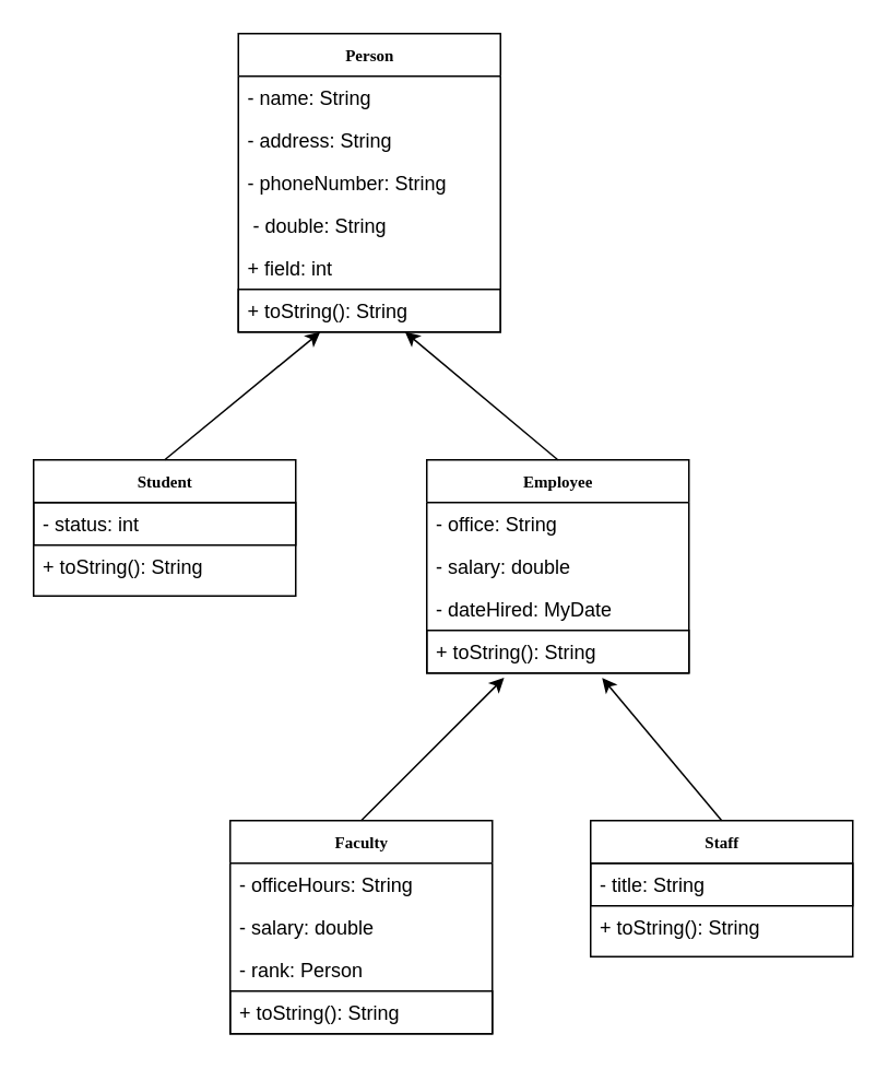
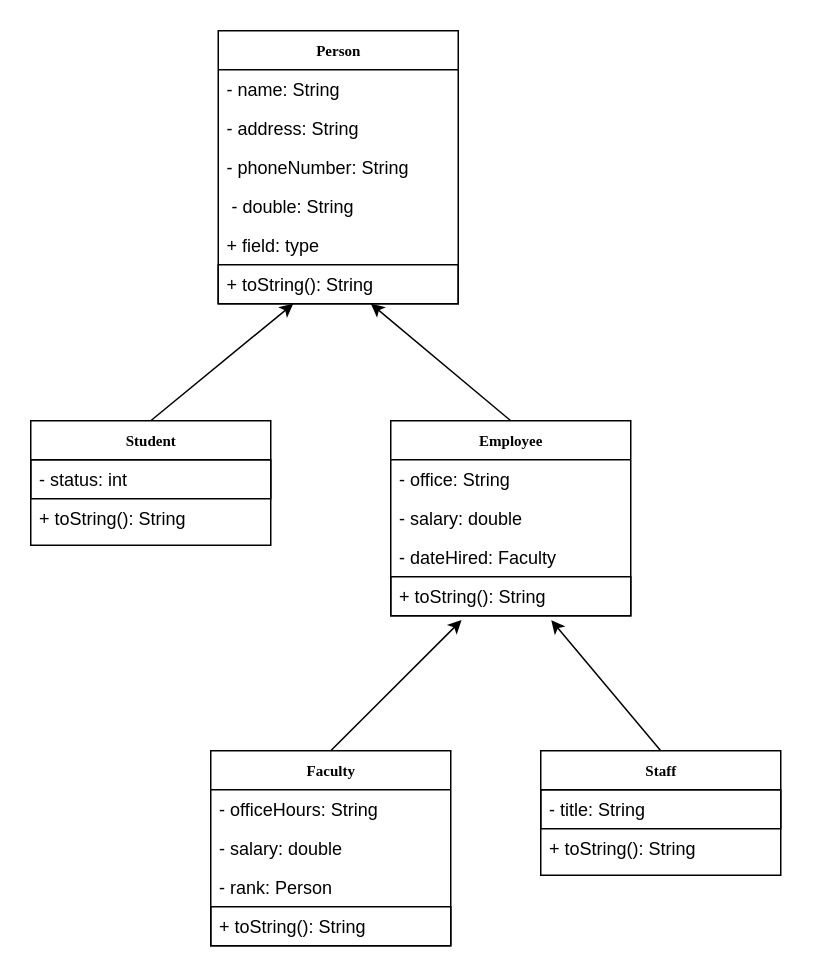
  <mxCell id="0" />
  <mxCell id="1" parent="0" />
  <mxCell id="2" value="&lt;b&gt;Person&lt;/b&gt;" style="swimlane;html=1;fontStyle=0;childLayout=stackLayout;horizontal=1;startSize=26;fillColor=none;horizontalStack=0;resizeParent=1;resizeLast=0;collapsible=1;marginBottom=0;swimlaneFillColor=#ffffff;rounded=0;shadow=0;comic=0;labelBackgroundColor=none;strokeWidth=1;fontFamily=Verdana;fontSize=10;align=center;" parent="1" vertex="1"><mxGeometry x="145" y="20" width="160" height="182" as="geometry"><mxRectangle x="650" y="628" width="70" height="30" as="alternateBounds" /></mxGeometry></mxCell>
  <mxCell id="3" value="&lt;span class=&quot;hljs-operator&quot;&gt;-&lt;/span&gt;&amp;nbsp;name: String" style="text;html=1;strokeColor=none;fillColor=none;align=left;verticalAlign=top;spacingLeft=4;spacingRight=4;whiteSpace=wrap;overflow=hidden;rotatable=0;points=[[0,0.5],[1,0.5]];portConstraint=eastwest;" parent="2" vertex="1"><mxGeometry y="26" width="160" height="26" as="geometry" /></mxCell>
  <mxCell id="4" value="&lt;span class=&quot;hljs-operator&quot;&gt;-&lt;/span&gt;&amp;nbsp;address: String" style="text;html=1;strokeColor=none;fillColor=none;align=left;verticalAlign=top;spacingLeft=4;spacingRight=4;whiteSpace=wrap;overflow=hidden;rotatable=0;points=[[0,0.5],[1,0.5]];portConstraint=eastwest;" parent="2" vertex="1"><mxGeometry y="52" width="160" height="26" as="geometry" /></mxCell>
  <mxCell id="5" value="&lt;span class=&quot;hljs-operator&quot;&gt;-&lt;/span&gt;&amp;nbsp;phoneNumber: String" style="text;html=1;strokeColor=none;fillColor=none;align=left;verticalAlign=top;spacingLeft=4;spacingRight=4;whiteSpace=wrap;overflow=hidden;rotatable=0;points=[[0,0.5],[1,0.5]];portConstraint=eastwest;" parent="2" vertex="1"><mxGeometry y="78" width="160" height="26" as="geometry" /></mxCell>
  <mxCell id="6" value="&lt;span class=&quot;hljs-operator&quot;&gt;&amp;nbsp;-&lt;/span&gt;&amp;nbsp;double: String" style="text;html=1;strokeColor=none;fillColor=none;align=left;verticalAlign=top;spacingLeft=4;spacingRight=4;whiteSpace=wrap;overflow=hidden;rotatable=0;points=[[0,0.5],[1,0.5]];portConstraint=eastwest;" parent="2" vertex="1"><mxGeometry y="104" width="160" height="26" as="geometry" /></mxCell>
- <mxCell id="7" value="+ field: int" style="text;html=1;strokeColor=none;fillColor=none;align=left;verticalAlign=top;spacingLeft=4;spacingRight=4;whiteSpace=wrap;overflow=hidden;rotatable=0;points=[[0,0.5],[1,0.5]];portConstraint=eastwest;" parent="2" vertex="1"><mxGeometry y="130" width="160" height="26" as="geometry" /></mxCell>
+ <mxCell id="7" value="+ field: type" style="text;html=1;strokeColor=none;fillColor=none;align=left;verticalAlign=top;spacingLeft=4;spacingRight=4;whiteSpace=wrap;overflow=hidden;rotatable=0;points=[[0,0.5],[1,0.5]];portConstraint=eastwest;" parent="2" vertex="1"><mxGeometry y="130" width="160" height="26" as="geometry" /></mxCell>
  <mxCell id="8" value="&lt;span class=&quot;hljs-operator&quot;&gt;+&lt;/span&gt; toString(): String" style="text;html=1;strokeColor=default;fillColor=none;align=left;verticalAlign=top;spacingLeft=4;spacingRight=4;whiteSpace=wrap;overflow=hidden;rotatable=0;points=[[0,0.5],[1,0.5]];portConstraint=eastwest;" parent="2" vertex="1"><mxGeometry y="156" width="160" height="26" as="geometry" /></mxCell>
  <mxCell id="9" value="&lt;b&gt;Student&lt;/b&gt;" style="swimlane;html=1;fontStyle=0;childLayout=stackLayout;horizontal=1;startSize=26;fillColor=none;horizontalStack=0;resizeParent=1;resizeLast=0;collapsible=1;marginBottom=0;swimlaneFillColor=#ffffff;rounded=0;shadow=0;comic=0;labelBackgroundColor=none;strokeWidth=1;fontFamily=Verdana;fontSize=10;align=center;" parent="1" vertex="1"><mxGeometry x="20" y="280" width="160" height="83" as="geometry"><mxRectangle x="650" y="520" width="90" height="30" as="alternateBounds" /></mxGeometry></mxCell>
  <mxCell id="10" value="&lt;span class=&quot;hljs-operator&quot;&gt;-&lt;/span&gt; status: &lt;span class=&quot;hljs-type&quot;&gt;int&lt;/span&gt;" style="text;html=1;strokeColor=default;fillColor=none;align=left;verticalAlign=top;spacingLeft=4;spacingRight=4;whiteSpace=wrap;overflow=hidden;rotatable=0;points=[[0,0.5],[1,0.5]];portConstraint=eastwest;" parent="9" vertex="1"><mxGeometry y="26" width="160" height="26" as="geometry" /></mxCell>
  <mxCell id="11" value="+ toString(): String" style="text;html=1;strokeColor=none;fillColor=none;align=left;verticalAlign=top;spacingLeft=4;spacingRight=4;whiteSpace=wrap;overflow=hidden;rotatable=0;points=[[0,0.5],[1,0.5]];portConstraint=eastwest;" parent="9" vertex="1"><mxGeometry y="52" width="160" height="26" as="geometry" /></mxCell>
  <mxCell id="12" value="&lt;b&gt;Employee   &lt;/b&gt;" style="swimlane;html=1;fontStyle=0;childLayout=stackLayout;horizontal=1;startSize=26;fillColor=none;horizontalStack=0;resizeParent=1;resizeLast=0;collapsible=1;marginBottom=0;swimlaneFillColor=#ffffff;rounded=0;shadow=0;comic=0;labelBackgroundColor=none;strokeWidth=1;fontFamily=Verdana;fontSize=10;align=center;" parent="1" vertex="1"><mxGeometry x="260" y="280" width="160" height="130" as="geometry"><mxRectangle x="650" y="628" width="70" height="30" as="alternateBounds" /></mxGeometry></mxCell>
  <mxCell id="13" value="&lt;span class=&quot;hljs-operator&quot;&gt;-&lt;/span&gt; office: String" style="text;html=1;strokeColor=none;fillColor=none;align=left;verticalAlign=top;spacingLeft=4;spacingRight=4;whiteSpace=wrap;overflow=hidden;rotatable=0;points=[[0,0.5],[1,0.5]];portConstraint=eastwest;" parent="12" vertex="1"><mxGeometry y="26" width="160" height="26" as="geometry" /></mxCell>
  <mxCell id="14" value="&lt;span class=&quot;hljs-operator&quot;&gt;-&lt;/span&gt; salary: &lt;span class=&quot;hljs-keyword&quot;&gt;double&lt;/span&gt;" style="text;html=1;strokeColor=none;fillColor=none;align=left;verticalAlign=top;spacingLeft=4;spacingRight=4;whiteSpace=wrap;overflow=hidden;rotatable=0;points=[[0,0.5],[1,0.5]];portConstraint=eastwest;" parent="12" vertex="1"><mxGeometry y="52" width="160" height="26" as="geometry" /></mxCell>
- <mxCell id="15" value="&lt;span class=&quot;hljs-operator&quot;&gt;-&lt;/span&gt; dateHired: MyDate" style="text;html=1;strokeColor=none;fillColor=none;align=left;verticalAlign=top;spacingLeft=4;spacingRight=4;whiteSpace=wrap;overflow=hidden;rotatable=0;points=[[0,0.5],[1,0.5]];portConstraint=eastwest;" parent="12" vertex="1"><mxGeometry y="78" width="160" height="26" as="geometry" /></mxCell>
+ <mxCell id="15" value="&lt;span class=&quot;hljs-operator&quot;&gt;-&lt;/span&gt; dateHired: Faculty" style="text;html=1;strokeColor=none;fillColor=none;align=left;verticalAlign=top;spacingLeft=4;spacingRight=4;whiteSpace=wrap;overflow=hidden;rotatable=0;points=[[0,0.5],[1,0.5]];portConstraint=eastwest;" parent="12" vertex="1"><mxGeometry y="78" width="160" height="26" as="geometry" /></mxCell>
  <mxCell id="16" value="&lt;span class=&quot;hljs-operator&quot;&gt;+&lt;/span&gt; toString(): String" style="text;html=1;strokeColor=default;fillColor=none;align=left;verticalAlign=top;spacingLeft=4;spacingRight=4;whiteSpace=wrap;overflow=hidden;rotatable=0;points=[[0,0.5],[1,0.5]];portConstraint=eastwest;" parent="12" vertex="1"><mxGeometry y="104" width="160" height="26" as="geometry" /></mxCell>
  <mxCell id="17" value="" style="endArrow=classic;html=1;rounded=0;entryX=0.215;entryY=1.209;entryDx=0;entryDy=0;entryPerimeter=0;exitX=0.5;exitY=0;exitDx=0;exitDy=0;" parent="1" source="9" edge="1"><mxGeometry width="50" height="50" relative="1" as="geometry"><mxPoint x="110.6" y="274.57" as="sourcePoint" /><mxPoint x="195" y="202.004" as="targetPoint" /></mxGeometry></mxCell>
  <mxCell id="18" value="" style="endArrow=classic;html=1;rounded=0;entryX=0.636;entryY=0.998;entryDx=0;entryDy=0;entryPerimeter=0;exitX=0.5;exitY=0;exitDx=0;exitDy=0;" parent="1" source="12" target="8" edge="1"><mxGeometry width="50" height="50" relative="1" as="geometry"><mxPoint x="110" y="290" as="sourcePoint" /><mxPoint x="205" y="212.004" as="targetPoint" /></mxGeometry></mxCell>
  <mxCell id="19" value="&lt;b&gt;Faculty        &lt;/b&gt;" style="swimlane;html=1;fontStyle=0;childLayout=stackLayout;horizontal=1;startSize=26;fillColor=none;horizontalStack=0;resizeParent=1;resizeLast=0;collapsible=1;marginBottom=0;swimlaneFillColor=#ffffff;rounded=0;shadow=0;comic=0;labelBackgroundColor=none;strokeWidth=1;fontFamily=Verdana;fontSize=10;align=center;" parent="1" vertex="1"><mxGeometry x="140" y="500" width="160" height="130" as="geometry"><mxRectangle x="650" y="628" width="70" height="30" as="alternateBounds" /></mxGeometry></mxCell>
  <mxCell id="20" value="&lt;span class=&quot;hljs-operator&quot;&gt;-&lt;/span&gt; officeHours: String" style="text;html=1;strokeColor=none;fillColor=none;align=left;verticalAlign=top;spacingLeft=4;spacingRight=4;whiteSpace=wrap;overflow=hidden;rotatable=0;points=[[0,0.5],[1,0.5]];portConstraint=eastwest;" parent="19" vertex="1"><mxGeometry y="26" width="160" height="26" as="geometry" /></mxCell>
  <mxCell id="21" value="&lt;span class=&quot;hljs-operator&quot;&gt;-&lt;/span&gt; salary: &lt;span class=&quot;hljs-keyword&quot;&gt;double&lt;/span&gt;" style="text;html=1;strokeColor=none;fillColor=none;align=left;verticalAlign=top;spacingLeft=4;spacingRight=4;whiteSpace=wrap;overflow=hidden;rotatable=0;points=[[0,0.5],[1,0.5]];portConstraint=eastwest;" parent="19" vertex="1"><mxGeometry y="52" width="160" height="26" as="geometry" /></mxCell>
  <mxCell id="22" value="&lt;span class=&quot;hljs-operator&quot;&gt;-&lt;/span&gt; rank: Person" style="text;html=1;strokeColor=none;fillColor=none;align=left;verticalAlign=top;spacingLeft=4;spacingRight=4;whiteSpace=wrap;overflow=hidden;rotatable=0;points=[[0,0.5],[1,0.5]];portConstraint=eastwest;" parent="19" vertex="1"><mxGeometry y="78" width="160" height="26" as="geometry" /></mxCell>
  <mxCell id="23" value="&lt;span class=&quot;hljs-operator&quot;&gt;+&lt;/span&gt; toString(): String" style="text;html=1;strokeColor=default;fillColor=none;align=left;verticalAlign=top;spacingLeft=4;spacingRight=4;whiteSpace=wrap;overflow=hidden;rotatable=0;points=[[0,0.5],[1,0.5]];portConstraint=eastwest;" parent="19" vertex="1"><mxGeometry y="104" width="160" height="26" as="geometry" /></mxCell>
  <mxCell id="24" value="" style="endArrow=classic;html=1;rounded=0;entryX=0.295;entryY=1.112;entryDx=0;entryDy=0;entryPerimeter=0;" parent="1" target="16" edge="1"><mxGeometry width="50" height="50" relative="1" as="geometry"><mxPoint x="220" y="500" as="sourcePoint" /><mxPoint x="270" y="450" as="targetPoint" /></mxGeometry></mxCell>
  <mxCell id="25" value="" style="endArrow=classic;html=1;rounded=0;entryX=0.295;entryY=1.112;entryDx=0;entryDy=0;entryPerimeter=0;exitX=0.5;exitY=0;exitDx=0;exitDy=0;" parent="1" edge="1"><mxGeometry width="50" height="50" relative="1" as="geometry"><mxPoint x="440" y="500" as="sourcePoint" /><mxPoint x="367" y="413" as="targetPoint" /><Array as="points" /></mxGeometry></mxCell>
  <mxCell id="26" value="&lt;b&gt;Staff&lt;/b&gt;" style="swimlane;html=1;fontStyle=0;childLayout=stackLayout;horizontal=1;startSize=26;fillColor=none;horizontalStack=0;resizeParent=1;resizeLast=0;collapsible=1;marginBottom=0;swimlaneFillColor=#ffffff;rounded=0;shadow=0;comic=0;labelBackgroundColor=none;strokeWidth=1;fontFamily=Verdana;fontSize=10;align=center;" vertex="1" parent="1"><mxGeometry x="360" y="500" width="160" height="83" as="geometry"><mxRectangle x="650" y="520" width="90" height="30" as="alternateBounds" /></mxGeometry></mxCell>
  <mxCell id="27" value="- title: String" style="text;html=1;strokeColor=default;fillColor=none;align=left;verticalAlign=top;spacingLeft=4;spacingRight=4;whiteSpace=wrap;overflow=hidden;rotatable=0;points=[[0,0.5],[1,0.5]];portConstraint=eastwest;" vertex="1" parent="26"><mxGeometry y="26" width="160" height="26" as="geometry" /></mxCell>
  <mxCell id="28" value="+ toString(): String" style="text;html=1;strokeColor=none;fillColor=none;align=left;verticalAlign=top;spacingLeft=4;spacingRight=4;whiteSpace=wrap;overflow=hidden;rotatable=0;points=[[0,0.5],[1,0.5]];portConstraint=eastwest;" vertex="1" parent="26"><mxGeometry y="52" width="160" height="26" as="geometry" /></mxCell>
